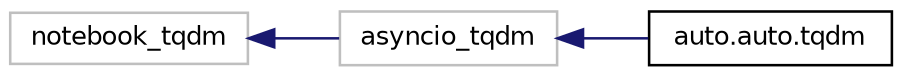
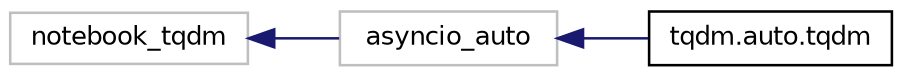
  digraph {
    rankdir=LR
    node [color=grey75 fillcolor=white fontname=Helvetica fontsize=10 shape=record style=filled]
    edge [color=midnightblue dir=back fontname=Helvetica fontsize=10 labelfontname=Helvetica labelfontsize=10 style=solid]
-   n1 [height=0.2 label=asyncio_tqdm width=0.4]
-   n2 [color=black height=0.2 label="auto.auto.tqdm" width=0.4]
+   n1 [height=0.2 label=asyncio_auto width=0.4]
+   n2 [color=black height=0.2 label="tqdm.auto.tqdm" width=0.4]
    n3 [height=0.2 label=notebook_tqdm width=0.4]
    n1 -> n2
    n3 -> n1
  }
